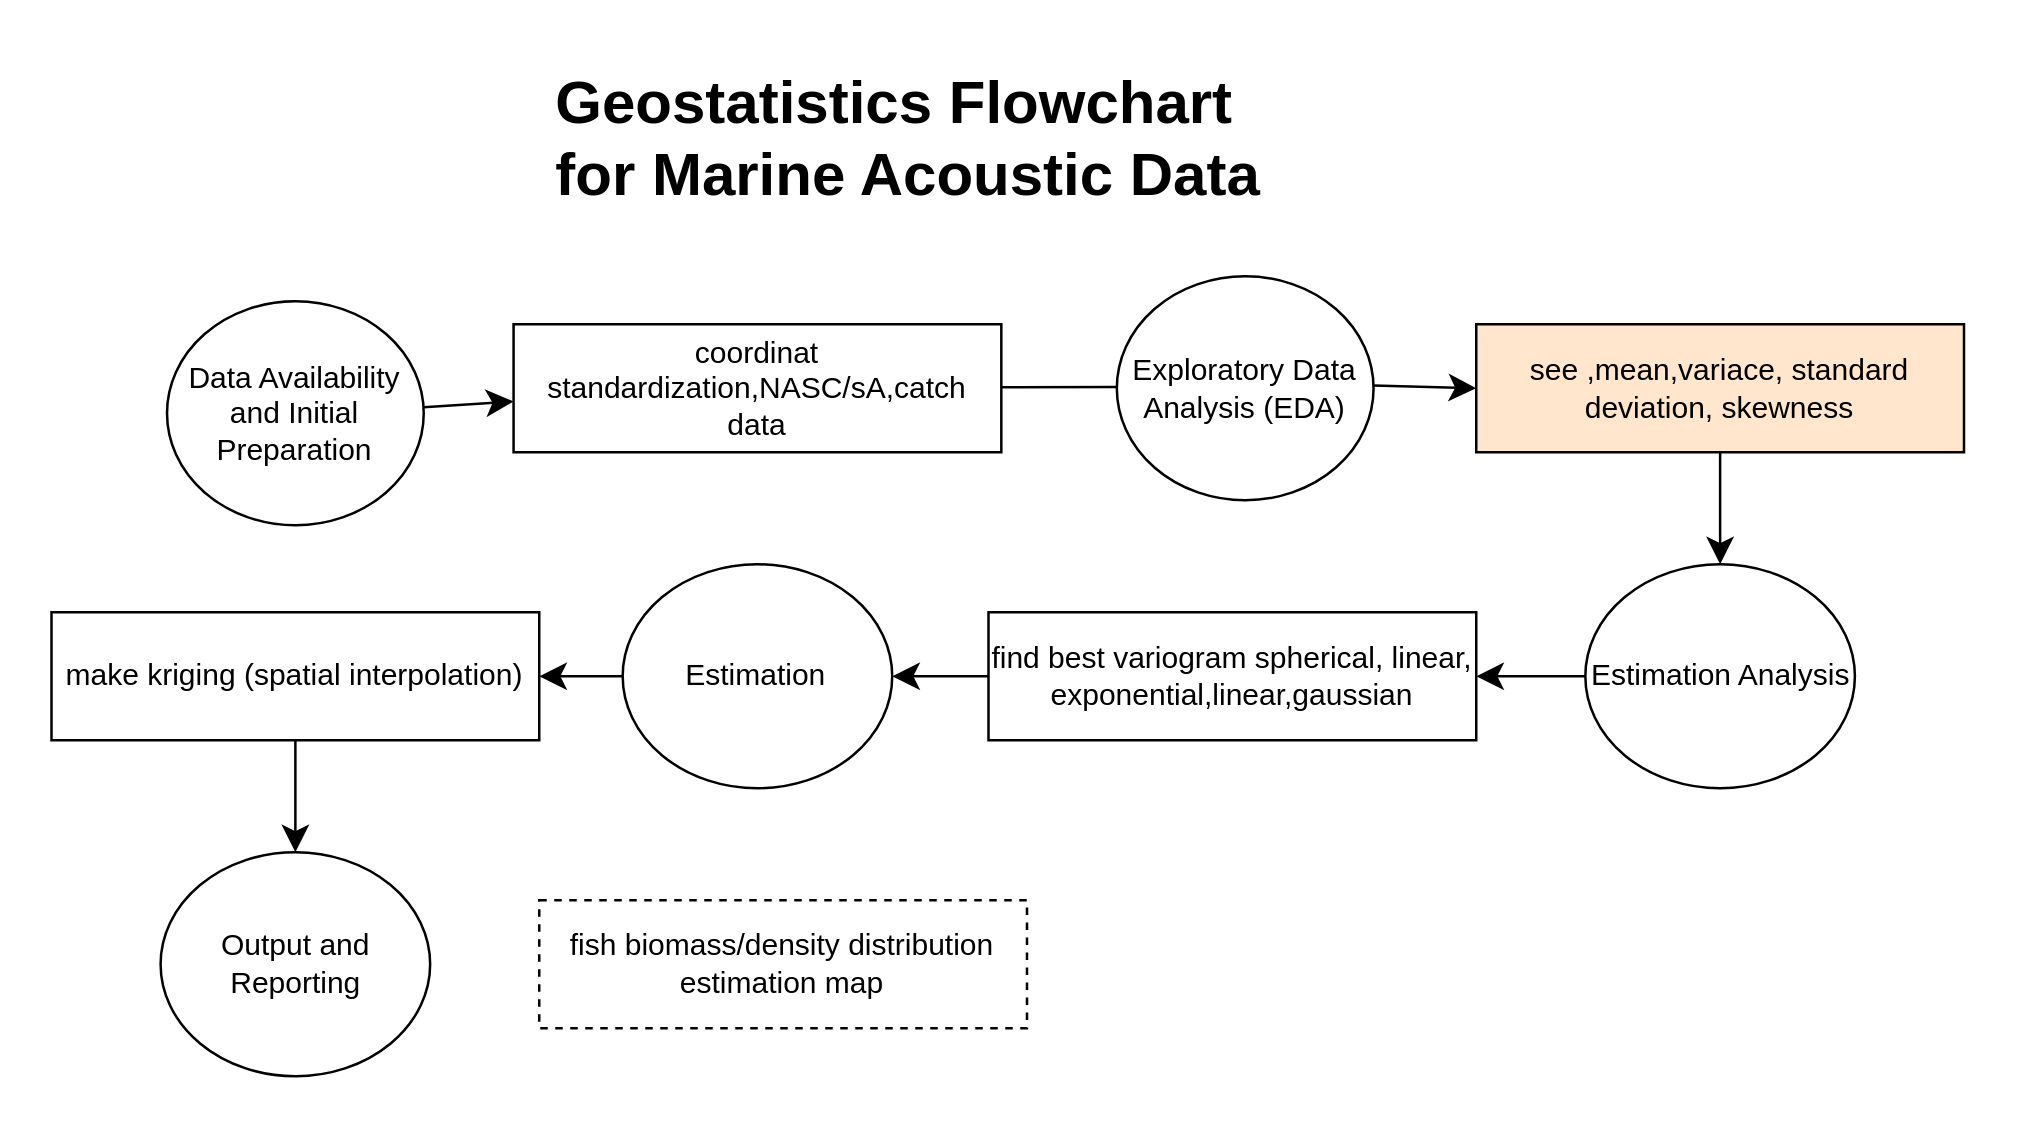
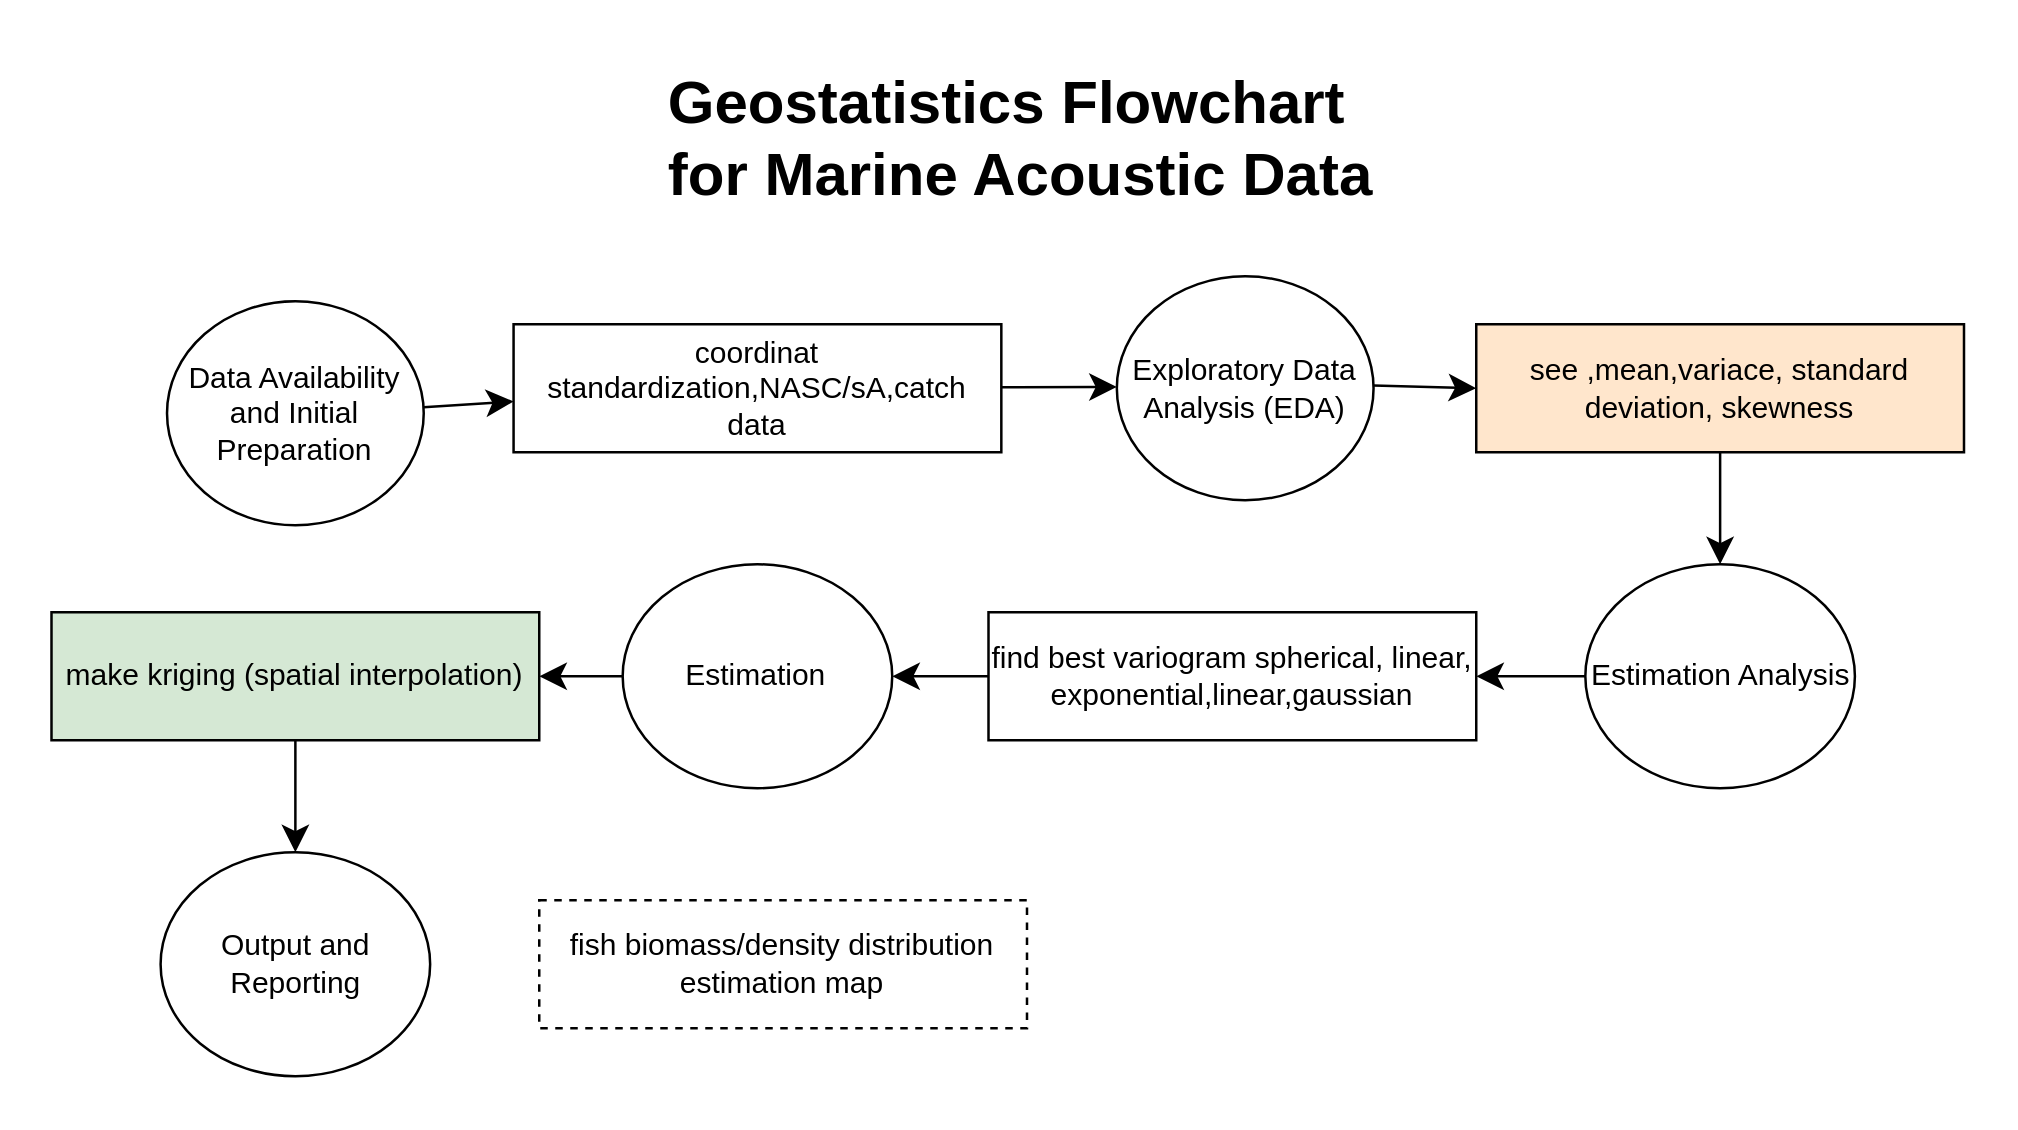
  <mxCell id="0" />
  <mxCell id="1" parent="0" />
- <mxCell id="2" value="&lt;h1 style=&quot;margin-top: 0px;&quot;&gt;Geostatistics Flowchart for Marine Acoustic Data&lt;/h1&gt;" style="text;html=1;whiteSpace=wrap;overflow=hidden;rounded=0;" parent="1" vertex="1"><mxGeometry x="220" y="20" width="290" height="60" as="geometry" /></mxCell>
+ <mxCell id="2" value="&lt;h1 style=&quot;margin-top: 0px;&quot;&gt;Geostatistics Flowchart for Marine Acoustic Data&lt;/h1&gt;" style="text;html=1;whiteSpace=wrap;overflow=hidden;rounded=0;" parent="1" vertex="1"><mxGeometry x="265" y="20" width="290" height="60" as="geometry" /></mxCell>
  <mxCell id="3" value="" style="group" vertex="1" connectable="0" parent="1"><mxGeometry x="20" y="110" width="765" height="320" as="geometry" /></mxCell>
- <mxCell id="4" value="make kriging (spatial interpolation)" style="whiteSpace=wrap;html=1;" vertex="1" parent="3"><mxGeometry y="134.4" width="195.101" height="51.2" as="geometry" /></mxCell>
+ <mxCell id="4" value="make kriging (spatial interpolation)" style="whiteSpace=wrap;html=1;fillColor=#d5e8d4;" vertex="1" parent="3"><mxGeometry y="134.4" width="195.101" height="51.2" as="geometry" /></mxCell>
  <mxCell id="5" value="" style="group" vertex="1" connectable="0" parent="3"><mxGeometry x="43.641" width="721.359" height="320" as="geometry" /></mxCell>
  <mxCell id="6" value="" style="edgeStyle=none;curved=1;rounded=0;orthogonalLoop=1;jettySize=auto;html=1;fontSize=12;startSize=8;endSize=8;" edge="1" parent="5" source="7" target="9"><mxGeometry relative="1" as="geometry" /></mxCell>
  <mxCell id="7" value="Data Availability and Initial Preparation" style="ellipse;whiteSpace=wrap;html=1;" vertex="1" parent="5"><mxGeometry x="2.567" y="10" width="102.685" height="89.6" as="geometry" /></mxCell>
- <mxCell id="8" value="" style="edgeStyle=none;curved=1;rounded=0;orthogonalLoop=1;jettySize=auto;html=1;fontSize=12;startSize=8;endSize=8;endArrow=none;" edge="1" parent="5" source="9" target="11"><mxGeometry relative="1" as="geometry" /></mxCell>
+ <mxCell id="8" value="" style="edgeStyle=none;curved=1;rounded=0;orthogonalLoop=1;jettySize=auto;html=1;fontSize=12;startSize=8;endSize=8;" edge="1" parent="5" source="9" target="11"><mxGeometry relative="1" as="geometry" /></mxCell>
  <mxCell id="9" value="coordinat standardization,NASC/sA,catch data" style="whiteSpace=wrap;html=1;" vertex="1" parent="5"><mxGeometry x="141.191" y="19.2" width="195.101" height="51.2" as="geometry" /></mxCell>
  <mxCell id="10" value="" style="edgeStyle=none;curved=1;rounded=0;orthogonalLoop=1;jettySize=auto;html=1;fontSize=12;startSize=8;endSize=8;" edge="1" parent="5" source="11" target="13"><mxGeometry relative="1" as="geometry" /></mxCell>
  <mxCell id="11" value="Exploratory Data Analysis (EDA)" style="ellipse;whiteSpace=wrap;html=1;" vertex="1" parent="5"><mxGeometry x="382.5" width="102.685" height="89.6" as="geometry" /></mxCell>
  <mxCell id="12" value="" style="edgeStyle=none;curved=1;rounded=0;orthogonalLoop=1;jettySize=auto;html=1;fontSize=12;startSize=8;endSize=8;" edge="1" parent="5" source="13" target="15"><mxGeometry relative="1" as="geometry" /></mxCell>
  <mxCell id="13" value="see ,mean,variace, standard deviation, skewness" style="whiteSpace=wrap;html=1;fillColor=#ffe6cc;" vertex="1" parent="5"><mxGeometry x="526.258" y="19.2" width="195.101" height="51.2" as="geometry" /></mxCell>
  <mxCell id="14" value="" style="edgeStyle=none;curved=1;rounded=0;orthogonalLoop=1;jettySize=auto;html=1;fontSize=12;startSize=8;endSize=8;" edge="1" parent="5" source="15" target="17"><mxGeometry relative="1" as="geometry" /></mxCell>
  <mxCell id="15" value="Estimation Analysis" style="ellipse;whiteSpace=wrap;html=1;" vertex="1" parent="5"><mxGeometry x="569.899" y="115.2" width="107.819" height="89.6" as="geometry" /></mxCell>
  <mxCell id="16" value="" style="edgeStyle=none;curved=1;rounded=0;orthogonalLoop=1;jettySize=auto;html=1;fontSize=12;startSize=8;endSize=8;" edge="1" parent="5" source="17" target="18"><mxGeometry relative="1" as="geometry" /></mxCell>
  <mxCell id="17" value="find best variogram spherical, linear, exponential,linear,gaussian" style="whiteSpace=wrap;html=1;" vertex="1" parent="5"><mxGeometry x="331.158" y="134.4" width="195.101" height="51.2" as="geometry" /></mxCell>
  <mxCell id="18" value="Estimation" style="ellipse;whiteSpace=wrap;html=1;" vertex="1" parent="5"><mxGeometry x="184.832" y="115.2" width="107.819" height="89.6" as="geometry" /></mxCell>
  <mxCell id="19" value="Output and Reporting" style="ellipse;whiteSpace=wrap;html=1;" vertex="1" parent="5"><mxGeometry y="230.4" width="107.819" height="89.6" as="geometry" /></mxCell>
  <mxCell id="20" value="&lt;p&gt;fish biomass/density distribution estimation map&lt;/p&gt;" style="whiteSpace=wrap;html=1;dashed=1;" vertex="1" parent="5"><mxGeometry x="151.46" y="249.6" width="195.101" height="51.2" as="geometry" /></mxCell>
  <mxCell id="21" value="" style="edgeStyle=none;curved=1;rounded=0;orthogonalLoop=1;jettySize=auto;html=1;fontSize=12;startSize=8;endSize=8;" edge="1" parent="3" source="18" target="4"><mxGeometry relative="1" as="geometry" /></mxCell>
  <mxCell id="22" value="" style="edgeStyle=none;curved=1;rounded=0;orthogonalLoop=1;jettySize=auto;html=1;fontSize=12;startSize=8;endSize=8;" edge="1" parent="3" source="4" target="19"><mxGeometry relative="1" as="geometry" /></mxCell>
